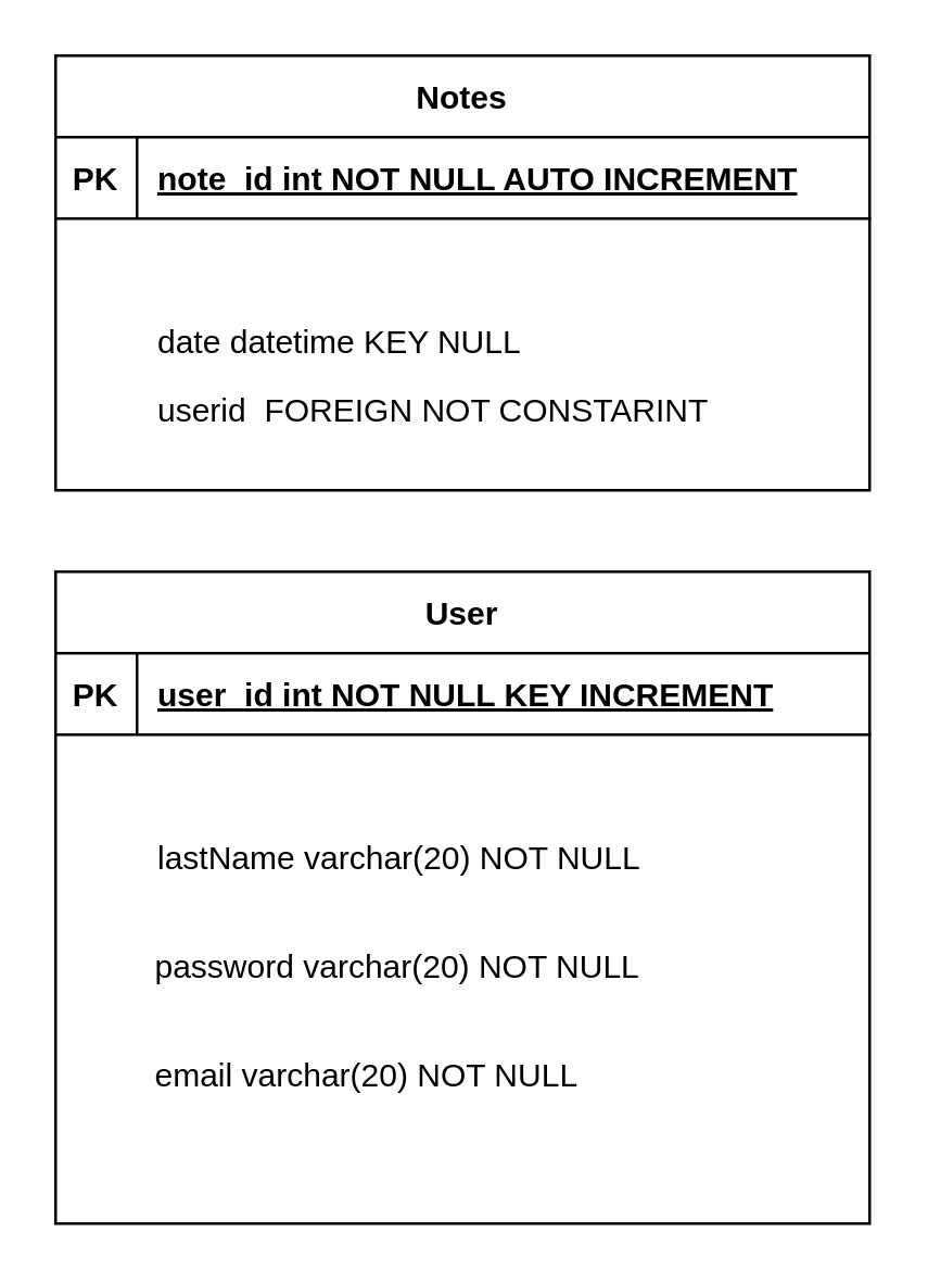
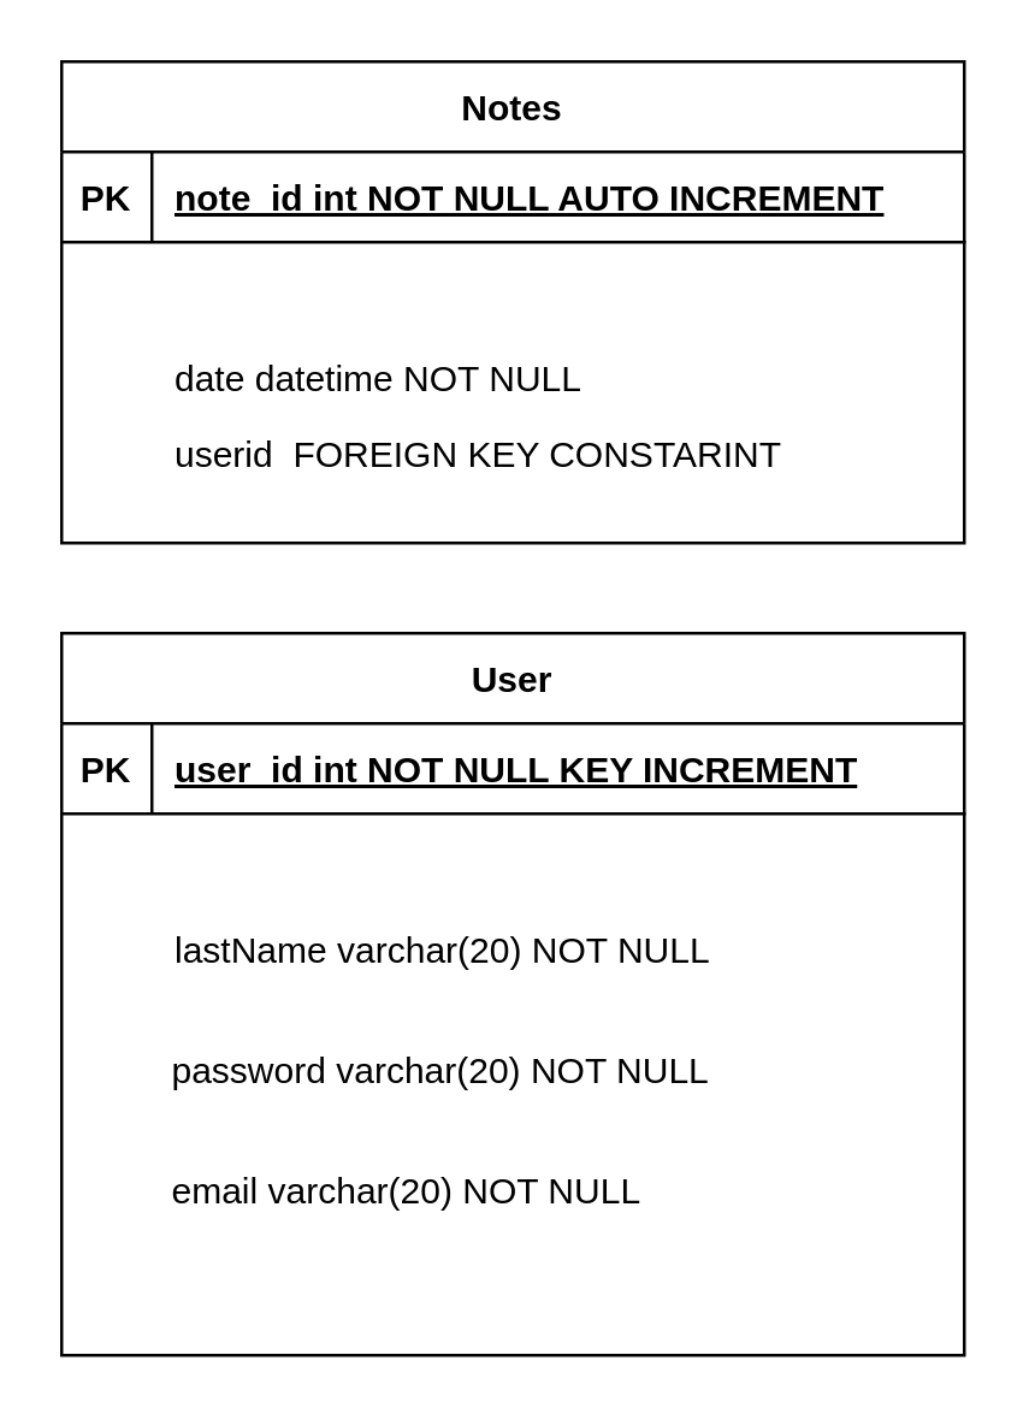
  <mxCell id="0" />
  <mxCell id="1" parent="0" />
  <mxCell id="2" value="Notes" style="shape=table;startSize=30;container=1;collapsible=1;childLayout=tableLayout;fixedRows=1;rowLines=0;fontStyle=1;align=center;resizeLast=1;" parent="1" vertex="1"><mxGeometry x="20" y="20" width="300" height="160" as="geometry" /></mxCell>
  <mxCell id="3" value="" style="shape=partialRectangle;collapsible=0;dropTarget=0;pointerEvents=0;fillColor=none;points=[[0,0.5],[1,0.5]];portConstraint=eastwest;top=0;left=0;right=0;bottom=1;" parent="2" vertex="1"><mxGeometry y="30" width="300" height="30" as="geometry" /></mxCell>
  <mxCell id="4" value="PK" style="shape=partialRectangle;overflow=hidden;connectable=0;fillColor=none;top=0;left=0;bottom=0;right=0;fontStyle=1;" parent="3" vertex="1"><mxGeometry width="30" height="30" as="geometry" /></mxCell>
  <mxCell id="5" value="note_id int NOT NULL AUTO INCREMENT" style="shape=partialRectangle;overflow=hidden;connectable=0;fillColor=none;top=0;left=0;bottom=0;right=0;align=left;spacingLeft=6;fontStyle=5;" parent="3" vertex="1"><mxGeometry x="30" width="270" height="30" as="geometry" /></mxCell>
  <mxCell id="6" value="" style="shape=partialRectangle;collapsible=0;dropTarget=0;pointerEvents=0;fillColor=none;points=[[0,0.5],[1,0.5]];portConstraint=eastwest;top=0;left=0;right=0;bottom=0;" parent="2" vertex="1"><mxGeometry y="60" width="300" height="30" as="geometry" /></mxCell>
  <mxCell id="7" value="" style="shape=partialRectangle;overflow=hidden;connectable=0;fillColor=none;top=0;left=0;bottom=0;right=0;" parent="6" vertex="1"><mxGeometry width="30" height="30" as="geometry" /></mxCell>
  <mxCell id="8" value="lastName varchar(20) NOT NULL" style="shape=partialRectangle;overflow=hidden;connectable=0;fillColor=none;top=0;left=0;bottom=0;right=0;align=left;spacingLeft=6;" parent="1" vertex="1"><mxGeometry x="50" y="300" width="270" height="30" as="geometry" /></mxCell>
  <mxCell id="9" value="password varchar(20) NOT NULL" style="shape=partialRectangle;overflow=hidden;connectable=0;fillColor=none;top=0;left=0;bottom=0;right=0;align=left;spacingLeft=6;" parent="1" vertex="1"><mxGeometry x="49" y="340" width="270" height="30" as="geometry" /></mxCell>
  <mxCell id="10" value="email varchar(20) NOT NULL" style="shape=partialRectangle;overflow=hidden;connectable=0;fillColor=none;top=0;left=0;bottom=0;right=0;align=left;spacingLeft=6;" parent="1" vertex="1"><mxGeometry x="49" y="380" width="270" height="30" as="geometry" /></mxCell>
- <mxCell id="11" value="userid  FOREIGN NOT CONSTARINT " style="shape=partialRectangle;overflow=hidden;connectable=0;fillColor=none;top=0;left=0;bottom=0;right=0;align=left;spacingLeft=6;" vertex="1" parent="1"><mxGeometry x="50" y="135" width="270" height="30" as="geometry" /></mxCell>
+ <mxCell id="11" value="userid  FOREIGN KEY CONSTARINT " style="shape=partialRectangle;overflow=hidden;connectable=0;fillColor=none;top=0;left=0;bottom=0;right=0;align=left;spacingLeft=6;" vertex="1" parent="1"><mxGeometry x="50" y="135" width="270" height="30" as="geometry" /></mxCell>
  <mxCell id="12" value="User" style="shape=table;startSize=30;container=1;collapsible=1;childLayout=tableLayout;fixedRows=1;rowLines=0;fontStyle=1;align=center;resizeLast=1;" parent="1" vertex="1"><mxGeometry x="20" y="210" width="300" height="240" as="geometry" /></mxCell>
  <mxCell id="13" value="" style="shape=partialRectangle;collapsible=0;dropTarget=0;pointerEvents=0;fillColor=none;points=[[0,0.5],[1,0.5]];portConstraint=eastwest;top=0;left=0;right=0;bottom=1;" parent="12" vertex="1"><mxGeometry y="30" width="300" height="30" as="geometry" /></mxCell>
  <mxCell id="14" value="PK" style="shape=partialRectangle;overflow=hidden;connectable=0;fillColor=none;top=0;left=0;bottom=0;right=0;fontStyle=1;" parent="13" vertex="1"><mxGeometry width="30" height="30" as="geometry" /></mxCell>
  <mxCell id="15" value="user_id int NOT NULL KEY INCREMENT" style="shape=partialRectangle;overflow=hidden;connectable=0;fillColor=none;top=0;left=0;bottom=0;right=0;align=left;spacingLeft=6;fontStyle=5;" parent="13" vertex="1"><mxGeometry x="30" width="270" height="30" as="geometry" /></mxCell>
  <mxCell id="16" value="" style="shape=partialRectangle;collapsible=0;dropTarget=0;pointerEvents=0;fillColor=none;points=[[0,0.5],[1,0.5]];portConstraint=eastwest;top=0;left=0;right=0;bottom=0;" parent="12" vertex="1"><mxGeometry y="60" width="300" height="30" as="geometry" /></mxCell>
  <mxCell id="17" value="" style="shape=partialRectangle;overflow=hidden;connectable=0;fillColor=none;top=0;left=0;bottom=0;right=0;" parent="16" vertex="1"><mxGeometry width="30" height="30" as="geometry" /></mxCell>
- <mxCell id="18" value="date datetime KEY NULL" style="shape=partialRectangle;overflow=hidden;connectable=0;fillColor=none;top=0;left=0;bottom=0;right=0;align=left;spacingLeft=6;" vertex="1" parent="1"><mxGeometry x="50" y="110" width="270" height="30" as="geometry" /></mxCell>
+ <mxCell id="18" value="date datetime NOT NULL" style="shape=partialRectangle;overflow=hidden;connectable=0;fillColor=none;top=0;left=0;bottom=0;right=0;align=left;spacingLeft=6;" vertex="1" parent="1"><mxGeometry x="50" y="110" width="270" height="30" as="geometry" /></mxCell>
